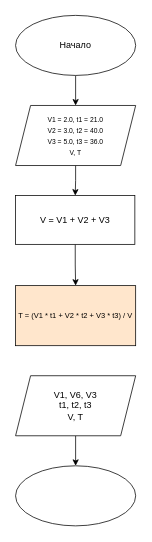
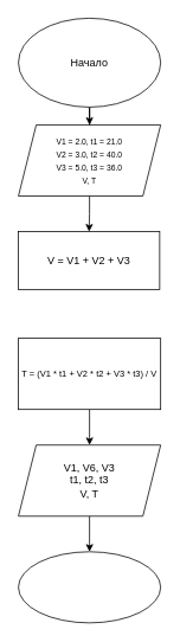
  <mxCell id="0" />
  <mxCell id="1" parent="0" />
  <mxCell id="2" value="" style="edgeStyle=orthogonalEdgeStyle;rounded=0;orthogonalLoop=1;jettySize=auto;html=1;" edge="1" parent="1" source="3" target="5"><mxGeometry relative="1" as="geometry" /></mxCell>
- <mxCell id="3" value="Начало" style="ellipse;whiteSpace=wrap;html=1;" vertex="1" parent="1"><mxGeometry x="20" y="20" width="160" height="80" as="geometry" /></mxCell>
+ <mxCell id="3" value="Начало" style="ellipse;whiteSpace=wrap;html=1;" vertex="1" parent="1"><mxGeometry x="20" y="20" width="160" height="100" as="geometry" /></mxCell>
  <mxCell id="4" value="" style="edgeStyle=orthogonalEdgeStyle;rounded=0;orthogonalLoop=1;jettySize=auto;html=1;" edge="1" parent="1" source="5" target="7"><mxGeometry relative="1" as="geometry" /></mxCell>
  <mxCell id="5" value="&lt;div&gt;&lt;br&gt;&lt;/div&gt;&lt;div&gt;&lt;font style=&quot;font-size: 9px;&quot;&gt;V1 = 2.0, t1 = 21.0&lt;/font&gt;&lt;/div&gt;&lt;div&gt;&lt;font style=&quot;font-size: 9px;&quot;&gt;V2 = 3.0, t2 = 40.0&lt;/font&gt;&lt;/div&gt;&lt;div&gt;&lt;font style=&quot;font-size: 9px;&quot;&gt;V3 = 5.0, t3 = 36.0&lt;/font&gt;&lt;/div&gt;&lt;div&gt;&lt;font style=&quot;font-size: 9px;&quot;&gt;V, T&lt;/font&gt;&lt;/div&gt;&lt;div&gt;&lt;br&gt;&lt;/div&gt;" style="shape=parallelogram;perimeter=parallelogramPerimeter;whiteSpace=wrap;html=1;fixedSize=1;" vertex="1" parent="1"><mxGeometry x="20" y="140" width="160" height="80" as="geometry" /></mxCell>
- <mxCell id="6" value="" style="edgeStyle=orthogonalEdgeStyle;rounded=0;orthogonalLoop=1;jettySize=auto;html=1;" edge="1" parent="1" source="7" target="9"><mxGeometry relative="1" as="geometry" /></mxCell>
  <mxCell id="7" value="V = V1 + V2 + V3" style="whiteSpace=wrap;html=1;" vertex="1" parent="1"><mxGeometry x="20" y="260" width="158.91" height="65" as="geometry" /></mxCell>
- <mxCell id="9" value="&lt;font style=&quot;font-size: 10px;&quot;&gt;T = (V1 * t1 + V2 * t2 + V3 * t3) / V&lt;/font&gt;" style="whiteSpace=wrap;html=1;fillColor=#ffe6cc;" vertex="1" parent="1"><mxGeometry x="20" y="380" width="160" height="80" as="geometry" /></mxCell>
+ <mxCell id="8" value="" style="edgeStyle=orthogonalEdgeStyle;rounded=0;orthogonalLoop=1;jettySize=auto;html=1;" edge="1" parent="1" source="9" target="11"><mxGeometry relative="1" as="geometry" /></mxCell>
+ <mxCell id="9" value="&lt;font style=&quot;font-size: 10px;&quot;&gt;T = (V1 * t1 + V2 * t2 + V3 * t3) / V&lt;/font&gt;" style="whiteSpace=wrap;html=1;" vertex="1" parent="1"><mxGeometry x="20" y="380" width="160" height="80" as="geometry" /></mxCell>
  <mxCell id="10" value="" style="edgeStyle=orthogonalEdgeStyle;rounded=0;orthogonalLoop=1;jettySize=auto;html=1;" edge="1" parent="1" source="11" target="12"><mxGeometry relative="1" as="geometry" /></mxCell>
  <mxCell id="11" value="V1, V6, V3&lt;br&gt;t1, t2, t3&lt;div&gt;V, T&lt;/div&gt;" style="shape=parallelogram;perimeter=parallelogramPerimeter;whiteSpace=wrap;html=1;fixedSize=1;" vertex="1" parent="1"><mxGeometry x="20" y="500" width="160" height="80" as="geometry" /></mxCell>
  <mxCell id="12" value="" style="ellipse;whiteSpace=wrap;html=1;" vertex="1" parent="1"><mxGeometry x="20" y="620" width="160" height="80" as="geometry" /></mxCell>
